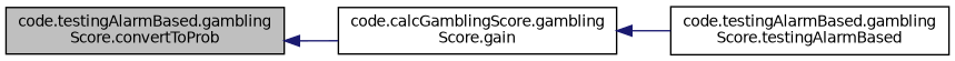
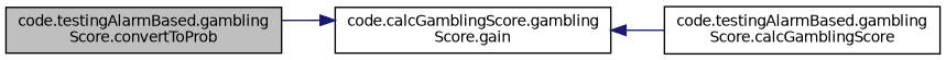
  digraph {
    rankdir=LR
    node [color=black fillcolor=white fontname=Helvetica fontsize=10 shape=record style=filled]
    edge [color=midnightblue dir=back fontname=Helvetica fontsize=10 labelfontname=Helvetica labelfontsize=10 style=solid]
    n1 [fillcolor=grey75 fontcolor=black height=0.2 label="code.testingAlarmBased.gambling\lScore.convertToProb" width=0.4]
    n2 [height=0.2 label="code.calcGamblingScore.gambling\lScore.gain" width=0.4]
-   n3 [height=0.2 label="code.testingAlarmBased.gambling\lScore.testingAlarmBased" width=0.4]
-   n1 -> n2
+   n3 [height=0.2 label="code.testingAlarmBased.gambling\lScore.calcGamblingScore" width=0.4]
+   n2 -> n1
    n2 -> n3
  }
